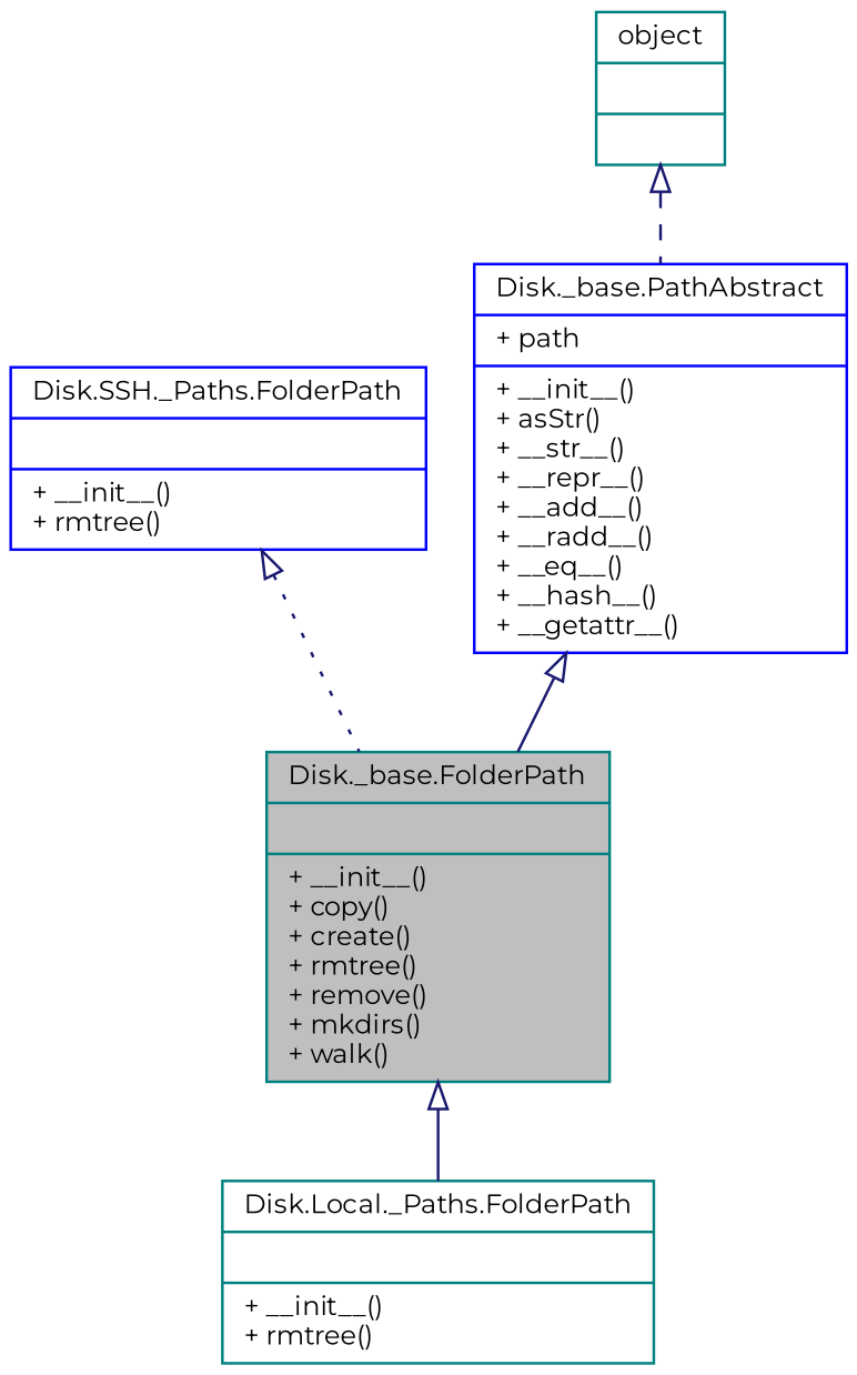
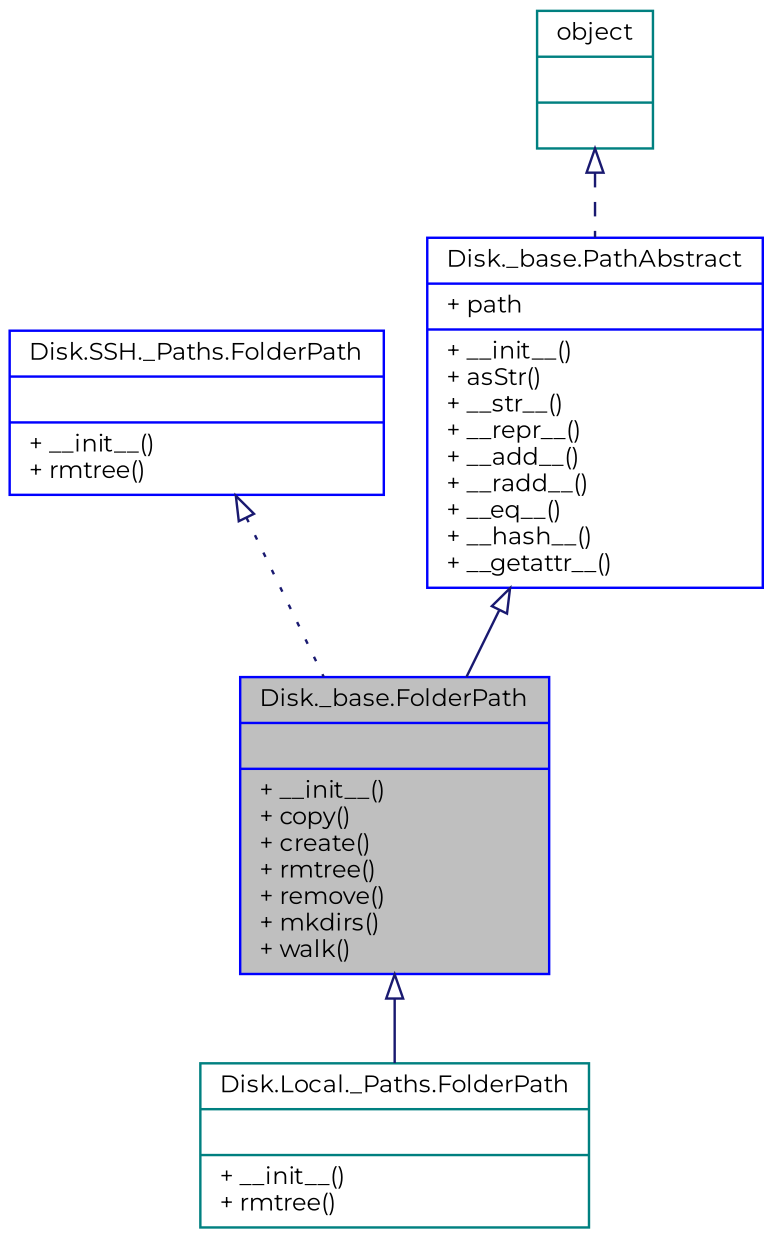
  digraph {
    fontname=Montserrat
    node [color=blue fontname=Montserrat fontsize=10 shape=record]
    edge [arrowtail=onormal color=midnightblue dir=back fontname=Montserrat fontsize=10 labelfontname=Helvetica labelfontsize=10 style=solid]
-   n1 [color=teal fillcolor=grey75 fontcolor=black height=0.2 label="{Disk._base.FolderPath\n||+ __init__()\l+ copy()\l+ create()\l+ rmtree()\l+ remove()\l+ mkdirs()\l+ walk()\l}" style=filled width=0.4]
+   n1 [fillcolor=grey75 fontcolor=black height=0.2 label="{Disk._base.FolderPath\n||+ __init__()\l+ copy()\l+ create()\l+ rmtree()\l+ remove()\l+ mkdirs()\l+ walk()\l}" style=filled width=0.4]
    n2 [color=teal height=0.2 label="{Disk.Local._Paths.FolderPath\n||+ __init__()\l+ rmtree()\l}" width=0.4]
    n3 [height=0.2 label="{Disk.SSH._Paths.FolderPath\n||+ __init__()\l+ rmtree()\l}" width=0.4]
    n4 [height=0.2 label="{Disk._base.PathAbstract\n|+ path\l|+ __init__()\l+ asStr()\l+ __str__()\l+ __repr__()\l+ __add__()\l+ __radd__()\l+ __eq__()\l+ __hash__()\l+ __getattr__()\l}" width=0.4]
    n5 [color=teal height=0.2 label="{object\n||}" width=0.4]
    n1 -> n2
    n3 -> n1 [style=dotted]
    n4 -> n1
    n5 -> n4 [style=dashed]
  }
